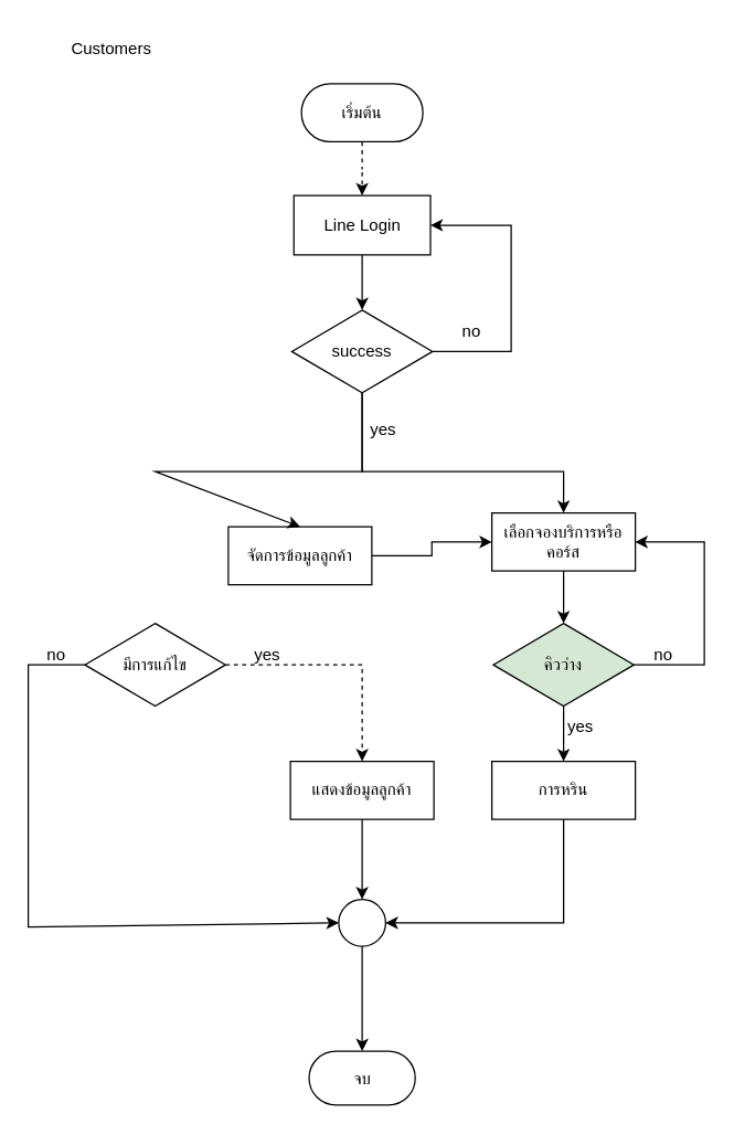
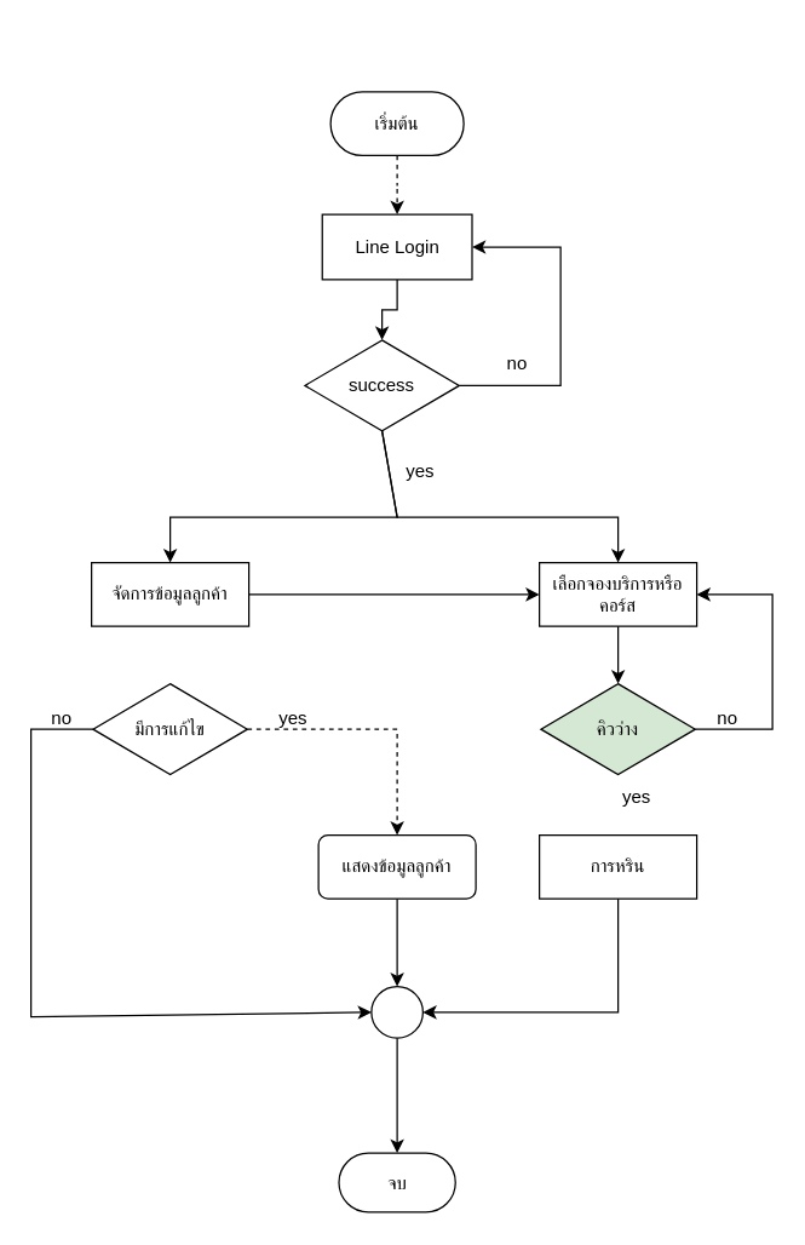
  <mxCell id="0" />
  <mxCell id="1" parent="0" />
  <mxCell id="2" value="" style="edgeStyle=orthogonalEdgeStyle;rounded=0;orthogonalLoop=1;jettySize=auto;html=1;dashed=1;" edge="1" parent="1" source="3" target="6"><mxGeometry relative="1" as="geometry" /></mxCell>
  <mxCell id="3" value="เริ่มต้น" style="rounded=1;whiteSpace=wrap;html=1;arcSize=50;" vertex="1" parent="1"><mxGeometry x="218" y="60" width="88" height="42" as="geometry" /></mxCell>
- <mxCell id="4" value="Customers" style="text;html=1;align=center;verticalAlign=middle;resizable=0;points=[];autosize=1;strokeColor=none;fillColor=none;" vertex="1" parent="1"><mxGeometry x="40" y="20" width="80" height="30" as="geometry" /></mxCell>
  <mxCell id="5" value="" style="edgeStyle=orthogonalEdgeStyle;rounded=0;orthogonalLoop=1;jettySize=auto;html=1;" edge="1" parent="1" source="6" target="8"><mxGeometry relative="1" as="geometry" /></mxCell>
  <mxCell id="6" value="Line Login" style="rounded=0;whiteSpace=wrap;html=1;" vertex="1" parent="1"><mxGeometry x="212.5" y="141" width="99" height="43" as="geometry" /></mxCell>
  <mxCell id="7" value="" style="edgeStyle=orthogonalEdgeStyle;rounded=0;orthogonalLoop=1;jettySize=auto;html=1;entryX=1;entryY=0.5;entryDx=0;entryDy=0;" edge="1" parent="1" source="8" target="6"><mxGeometry relative="1" as="geometry"><mxPoint x="393" y="254" as="targetPoint" /><Array as="points"><mxPoint x="370" y="254" /><mxPoint x="370" y="162" /></Array></mxGeometry></mxCell>
- <mxCell id="8" value="success" style="rhombus;whiteSpace=wrap;html=1;rounded=0;" vertex="1" parent="1"><mxGeometry x="211" y="224" width="102" height="60" as="geometry" /></mxCell>
+ <mxCell id="8" value="success" style="rhombus;whiteSpace=wrap;html=1;rounded=0;" vertex="1" parent="1"><mxGeometry x="201" y="224" width="102" height="60" as="geometry" /></mxCell>
  <mxCell id="9" value="" style="edgeStyle=orthogonalEdgeStyle;rounded=0;orthogonalLoop=1;jettySize=auto;html=1;" edge="1" parent="1" source="10" target="14"><mxGeometry relative="1" as="geometry" /></mxCell>
- <mxCell id="10" value="จัดการข้อมูลลูกค้า" style="whiteSpace=wrap;html=1;rounded=0;" vertex="1" parent="1"><mxGeometry x="165" y="381" width="104" height="42" as="geometry" /></mxCell>
+ <mxCell id="10" value="จัดการข้อมูลลูกค้า" style="whiteSpace=wrap;html=1;rounded=0;" vertex="1" parent="1"><mxGeometry x="60" y="371" width="104" height="42" as="geometry" /></mxCell>
  <mxCell id="11" value="no" style="text;html=1;align=center;verticalAlign=middle;resizable=0;points=[];autosize=1;strokeColor=none;fillColor=none;" vertex="1" parent="1"><mxGeometry x="325" y="227" width="31" height="26" as="geometry" /></mxCell>
  <mxCell id="12" value="yes" style="text;html=1;align=center;verticalAlign=middle;resizable=0;points=[];autosize=1;strokeColor=none;fillColor=none;" vertex="1" parent="1"><mxGeometry x="258" y="298" width="37" height="26" as="geometry" /></mxCell>
  <mxCell id="13" value="" style="edgeStyle=orthogonalEdgeStyle;rounded=0;orthogonalLoop=1;jettySize=auto;html=1;" edge="1" parent="1" source="14" target="19"><mxGeometry relative="1" as="geometry" /></mxCell>
  <mxCell id="14" value="เลือกจองบริการหรือคอร์ส" style="whiteSpace=wrap;html=1;rounded=0;" vertex="1" parent="1"><mxGeometry x="356" y="371" width="104" height="42" as="geometry" /></mxCell>
  <mxCell id="15" value="" style="endArrow=classic;html=1;rounded=0;exitX=0.5;exitY=1;exitDx=0;exitDy=0;entryX=0.5;entryY=0;entryDx=0;entryDy=0;" edge="1" parent="1" source="8" target="10"><mxGeometry width="50" height="50" relative="1" as="geometry"><mxPoint x="190" y="341" as="sourcePoint" /><mxPoint x="190" y="371" as="targetPoint" /><Array as="points"><mxPoint x="262" y="341" /><mxPoint x="112" y="341" /></Array></mxGeometry></mxCell>
  <mxCell id="16" value="" style="endArrow=classic;html=1;rounded=0;entryX=0.5;entryY=0;entryDx=0;entryDy=0;exitX=0.5;exitY=1;exitDx=0;exitDy=0;" edge="1" parent="1" source="8" target="14"><mxGeometry width="50" height="50" relative="1" as="geometry"><mxPoint x="334.83" y="342" as="sourcePoint" /><mxPoint x="334.83" y="371" as="targetPoint" /><Array as="points"><mxPoint x="262" y="341" /><mxPoint x="408" y="341" /></Array></mxGeometry></mxCell>
  <mxCell id="17" value="จบ" style="rounded=1;whiteSpace=wrap;html=1;arcSize=50;" vertex="1" parent="1"><mxGeometry x="223.5" y="761" width="77" height="39" as="geometry" /></mxCell>
- <mxCell id="18" value="" style="edgeStyle=orthogonalEdgeStyle;rounded=0;orthogonalLoop=1;jettySize=auto;html=1;" edge="1" parent="1" source="19" target="21"><mxGeometry relative="1" as="geometry" /></mxCell>
  <mxCell id="19" value="คิวว่าง" style="rhombus;whiteSpace=wrap;html=1;rounded=0;fillColor=#d5e8d4;" vertex="1" parent="1"><mxGeometry x="357" y="451" width="102" height="60" as="geometry" /></mxCell>
  <mxCell id="20" value="" style="endArrow=classic;html=1;rounded=0;exitX=1;exitY=0.5;exitDx=0;exitDy=0;entryX=1;entryY=0.5;entryDx=0;entryDy=0;" edge="1" parent="1" source="19" target="14"><mxGeometry width="50" height="50" relative="1" as="geometry"><mxPoint x="490" y="371" as="sourcePoint" /><mxPoint x="540" y="321" as="targetPoint" /><Array as="points"><mxPoint x="510" y="481" /><mxPoint x="510" y="392" /></Array></mxGeometry></mxCell>
  <mxCell id="21" value="การหริน" style="whiteSpace=wrap;html=1;rounded=0;" vertex="1" parent="1"><mxGeometry x="356" y="551" width="104" height="42" as="geometry" /></mxCell>
  <mxCell id="22" value="no" style="text;html=1;align=center;verticalAlign=middle;resizable=0;points=[];autosize=1;strokeColor=none;fillColor=none;" vertex="1" parent="1"><mxGeometry x="460" y="459" width="40" height="30" as="geometry" /></mxCell>
  <mxCell id="23" value="yes" style="text;html=1;align=center;verticalAlign=middle;resizable=0;points=[];autosize=1;strokeColor=none;fillColor=none;" vertex="1" parent="1"><mxGeometry x="400" y="511" width="40" height="30" as="geometry" /></mxCell>
  <mxCell id="24" value="" style="endArrow=classic;html=1;rounded=0;entryX=0.5;entryY=0;entryDx=0;entryDy=0;exitX=0.5;exitY=1;exitDx=0;exitDy=0;" edge="1" parent="1" source="25" target="17"><mxGeometry width="50" height="50" relative="1" as="geometry"><mxPoint x="262" y="701" as="sourcePoint" /><mxPoint x="320" y="501" as="targetPoint" /></mxGeometry></mxCell>
  <mxCell id="25" value="" style="ellipse;whiteSpace=wrap;html=1;aspect=fixed;" vertex="1" parent="1"><mxGeometry x="245" y="651" width="34" height="34" as="geometry" /></mxCell>
  <mxCell id="26" value="" style="endArrow=classic;html=1;rounded=0;exitX=0.5;exitY=1;exitDx=0;exitDy=0;entryX=1;entryY=0.5;entryDx=0;entryDy=0;" edge="1" parent="1" source="21" target="25"><mxGeometry width="50" height="50" relative="1" as="geometry"><mxPoint x="240" y="581" as="sourcePoint" /><mxPoint x="290" y="531" as="targetPoint" /><Array as="points"><mxPoint x="408" y="668" /></Array></mxGeometry></mxCell>
  <mxCell id="27" value="มีการแก้ไข" style="rhombus;whiteSpace=wrap;html=1;rounded=0;" vertex="1" parent="1"><mxGeometry x="61" y="451" width="102" height="60" as="geometry" /></mxCell>
- <mxCell id="28" value="แสดงข้อมูลลูกค้า" style="whiteSpace=wrap;html=1;rounded=0;" vertex="1" parent="1"><mxGeometry x="210" y="551" width="104" height="42" as="geometry" /></mxCell>
+ <mxCell id="28" value="แสดงข้อมูลลูกค้า" style="whiteSpace=wrap;html=1;rounded=1;" vertex="1" parent="1"><mxGeometry x="210" y="551" width="104" height="42" as="geometry" /></mxCell>
  <mxCell id="29" value="yes" style="text;html=1;align=center;verticalAlign=middle;resizable=0;points=[];autosize=1;strokeColor=none;fillColor=none;" vertex="1" parent="1"><mxGeometry x="172.5" y="459" width="40" height="30" as="geometry" /></mxCell>
  <mxCell id="30" value="" style="endArrow=classic;html=1;rounded=0;exitX=0;exitY=0.5;exitDx=0;exitDy=0;entryX=0;entryY=0.5;entryDx=0;entryDy=0;" edge="1" parent="1" source="27" target="25"><mxGeometry width="50" height="50" relative="1" as="geometry"><mxPoint x="240" y="531" as="sourcePoint" /><mxPoint x="20" y="651" as="targetPoint" /><Array as="points"><mxPoint x="20" y="481" /><mxPoint x="20" y="671" /></Array></mxGeometry></mxCell>
  <mxCell id="31" value="no" style="text;html=1;align=center;verticalAlign=middle;resizable=0;points=[];autosize=1;strokeColor=none;fillColor=none;" vertex="1" parent="1"><mxGeometry x="20" y="459" width="40" height="30" as="geometry" /></mxCell>
  <mxCell id="32" value="" style="endArrow=classic;html=1;rounded=0;entryX=0.5;entryY=0;entryDx=0;entryDy=0;exitX=0.5;exitY=1;exitDx=0;exitDy=0;" edge="1" parent="1" source="28" target="25"><mxGeometry width="50" height="50" relative="1" as="geometry"><mxPoint x="262" y="551" as="sourcePoint" /><mxPoint x="270" y="541" as="targetPoint" /></mxGeometry></mxCell>
  <mxCell id="33" value="" style="endArrow=classic;html=1;rounded=0;exitX=1;exitY=0.5;exitDx=0;exitDy=0;entryX=0.5;entryY=0;entryDx=0;entryDy=0;dashed=1;" edge="1" parent="1" source="27" target="28"><mxGeometry width="50" height="50" relative="1" as="geometry"><mxPoint x="220" y="591" as="sourcePoint" /><mxPoint x="270" y="541" as="targetPoint" /><Array as="points"><mxPoint x="262" y="481" /></Array></mxGeometry></mxCell>
